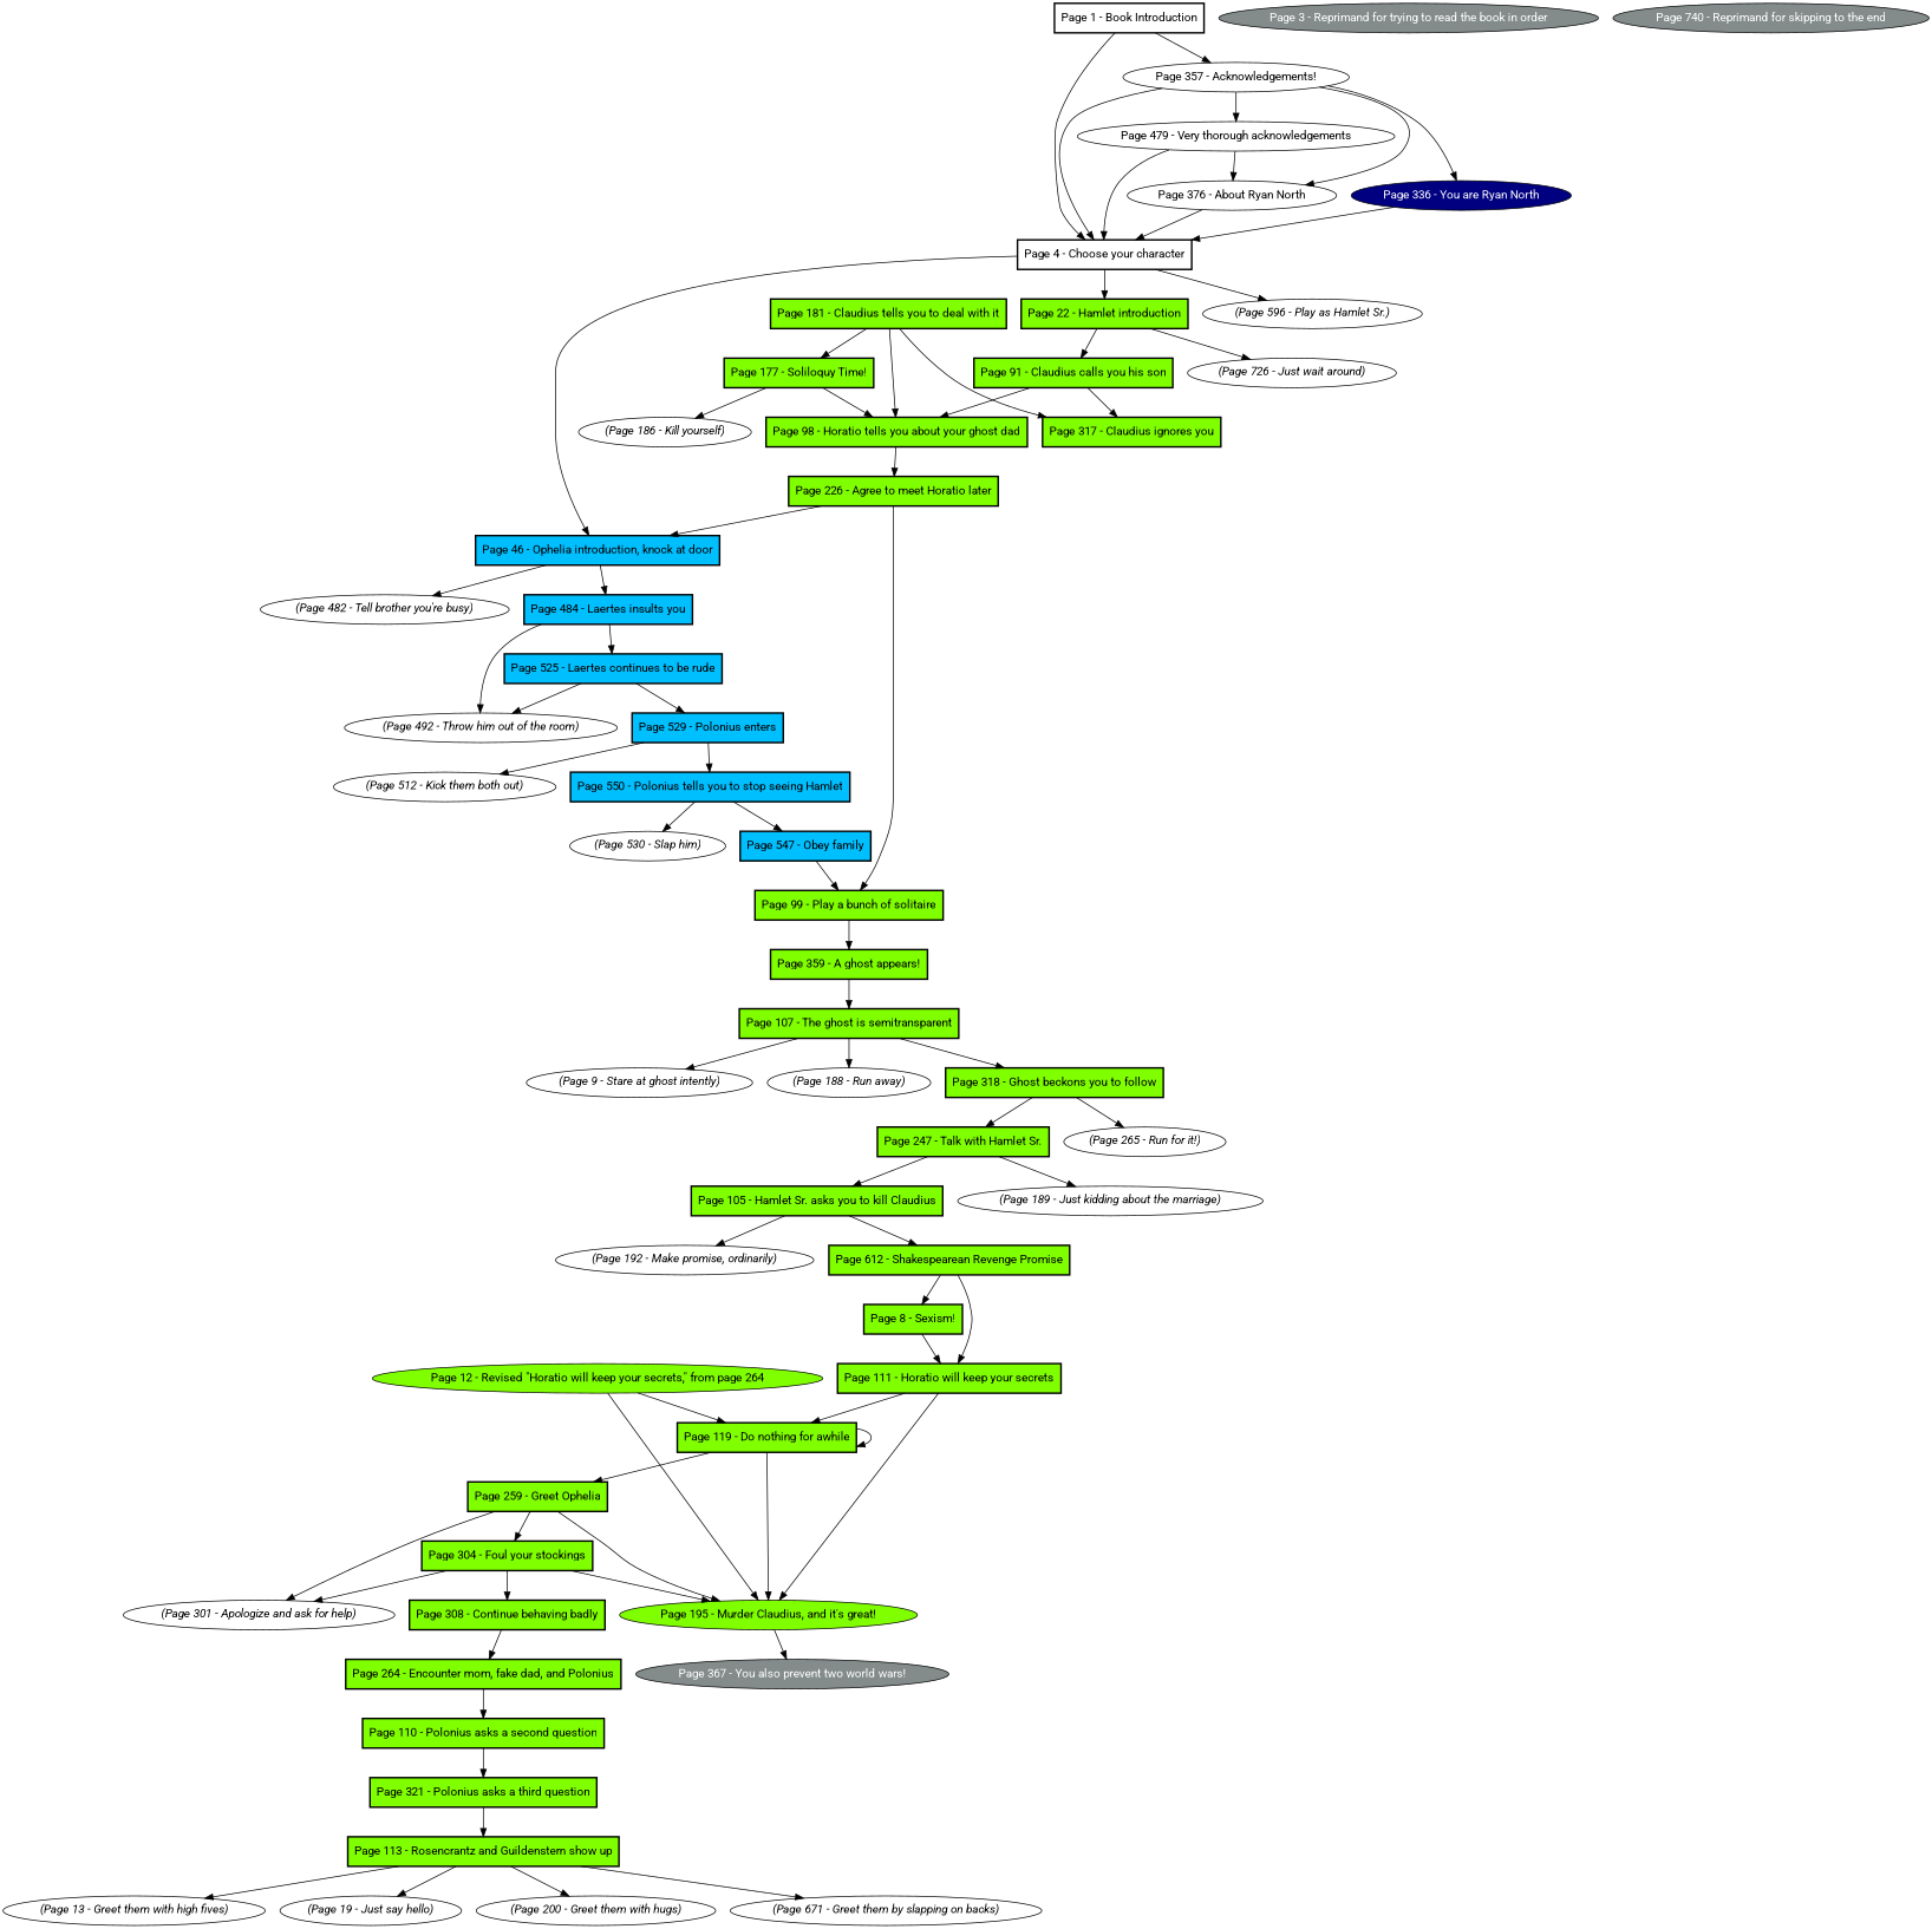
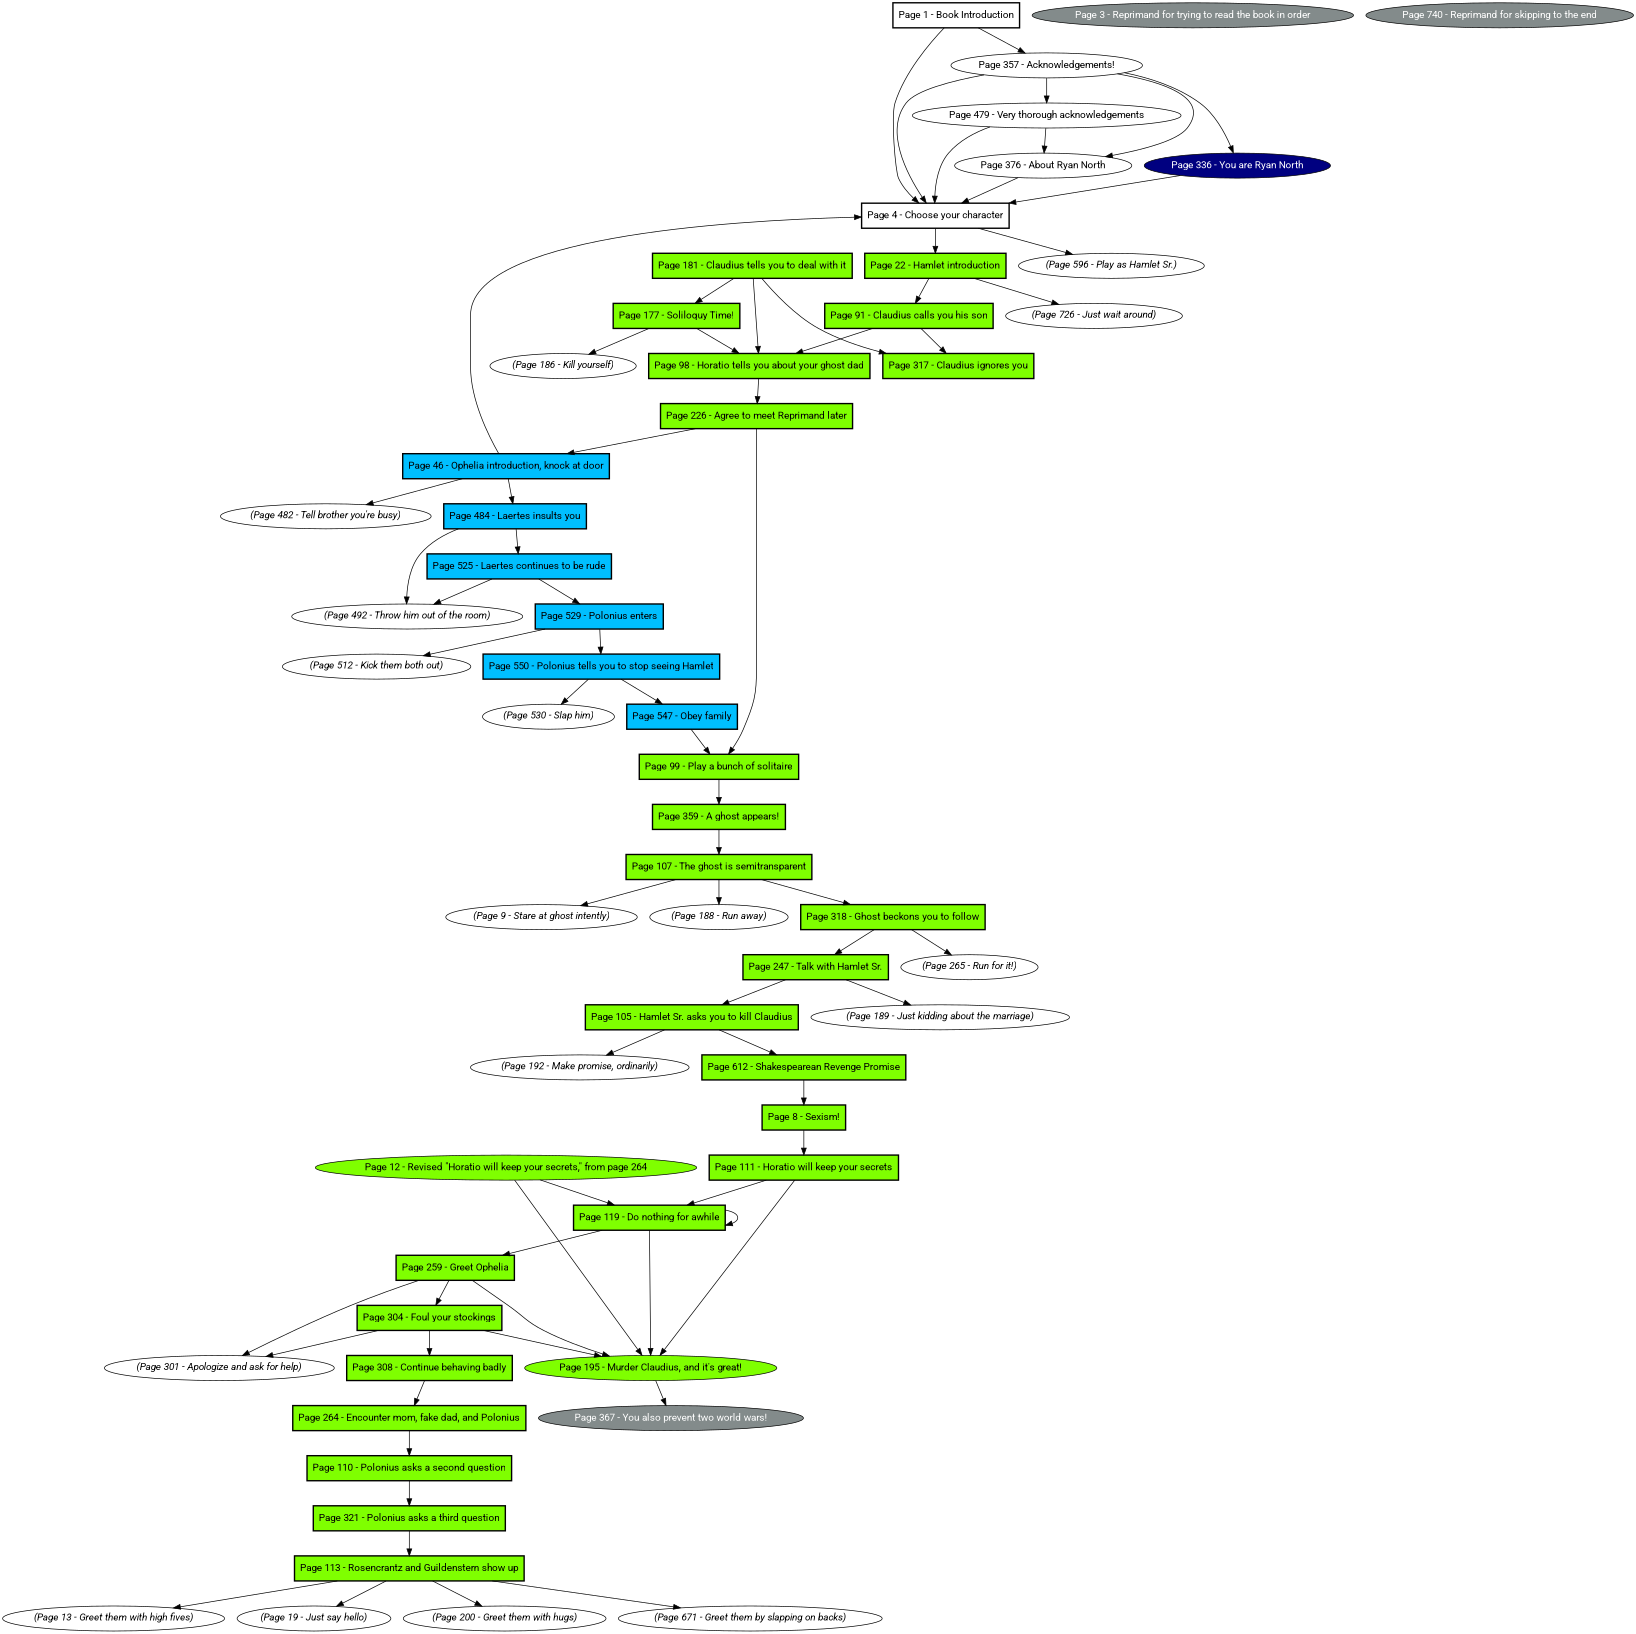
  digraph {
    fontname=Roboto
    node [fillcolor=chartreuse1 fontcolor=black fontname=Roboto shape=box style="filled,bold"]
    edge [fontname=Roboto]
    n1 [fillcolor=white label="Page 1 - Book Introduction"]
    n2 [fillcolor=white label="Page 4 - Choose your character"]
    n3 [fillcolor=white label="Page 357 - Acknowledgements!" style=filled shape=""]
    n4 [label="Page 22 - Hamlet introduction"]
    n5 [fillcolor=deepskyblue label="Page 46 - Ophelia introduction, knock at door"]
    n6 [label=<<i>(Page 596 - Play as Hamlet Sr.)</i>> fillcolor="" fontcolor="" shape="" style=""]
    n7 [fillcolor=navyblue fontcolor=white label="Page 336 - You are Ryan North" style=filled shape=""]
    n8 [fillcolor=white label="Page 376 - About Ryan North" style=filled shape=""]
    n9 [fillcolor=white label="Page 479 - Very thorough acknowledgements" style=filled shape=""]
    n10 [fillcolor=azure4 fontcolor=white label="Page 3 - Reprimand for trying to read the book in order" style=filled shape=""]
    n11 [label="Page 91 - Claudius calls you his son"]
    n12 [label=<<i>(Page 726 - Just wait around)</i>> fillcolor="" fontcolor="" shape="" style=""]
    n13 [label=<<i>(Page 482 - Tell brother you're busy)</i>> fillcolor="" fontcolor="" shape="" style=""]
    n14 [fillcolor=deepskyblue label="Page 484 - Laertes insults you"]
    n15 [label="Page 8 - Sexism!"]
    n16 [label="Page 111 - Horatio will keep your secrets"]
    n17 [label="Page 119 - Do nothing for awhile"]
    n18 [label="Page 195 - Murder Claudius, and it's great!" style=filled shape=""]
    n19 [label=<<i>(Page 9 - Stare at ghost intently)</i>> fillcolor="" fontcolor="" shape="" style=""]
    n20 [label="Page 12 - Revised \"Horatio will keep your secrets,\" from page 264" style=filled shape=""]
    n21 [label="Page 259 - Greet Ophelia"]
    n22 [fillcolor=azure4 fontcolor=white label="Page 367 - You also prevent two world wars!" style=filled shape=""]
    n23 [label=<<i>(Page 13 - Greet them with high fives)</i>> fillcolor="" fontcolor="" shape="" style=""]
    n24 [label=<<i>(Page 19 - Just say hello)</i>> fillcolor="" fontcolor="" shape="" style=""]
    n25 [label="Page 98 - Horatio tells you about your ghost dad"]
    n26 [label="Page 317 - Claudius ignores you"]
    n27 [label=<<i>(Page 492 - Throw him out of the room)</i>> fillcolor="" fontcolor="" shape="" style=""]
    n28 [fillcolor=deepskyblue label="Page 525 - Laertes continues to be rude"]
-   n29 [label="Page 226 - Agree to meet Horatio later"]
+   n29 [label="Page 226 - Agree to meet Reprimand later"]
    n30 [label="Page 99 - Play a bunch of solitaire"]
    n31 [label="Page 359 - A ghost appears!"]
    n32 [label="Page 107 - The ghost is semitransparent"]
    n33 [label="Page 105 - Hamlet Sr. asks you to kill Claudius"]
    n34 [label=<<i>(Page 192 - Make promise, ordinarily)</i>> fillcolor="" fontcolor="" shape="" style=""]
    n35 [label="Page 612 - Shakespearean Revenge Promise"]
    n36 [label=<<i>(Page 188 - Run away)</i>> fillcolor="" fontcolor="" shape="" style=""]
    n37 [label="Page 318 - Ghost beckons you to follow"]
    n38 [label="Page 247 - Talk with Hamlet Sr."]
    n39 [label=<<i>(Page 265 - Run for it!)</i>> fillcolor="" fontcolor="" shape="" style=""]
    n40 [label="Page 110 - Polonius asks a second question"]
    n41 [label="Page 321 - Polonius asks a third question"]
    n42 [label="Page 113 - Rosencrantz and Guildenstern show up"]
    n43 [label=<<i>(Page 200 - Greet them with hugs)</i>> fillcolor="" fontcolor="" shape="" style=""]
    n44 [label=<<i>(Page 671 - Greet them by slapping on backs)</i>> fillcolor="" fontcolor="" shape="" style=""]
    n45 [label=<<i>(Page 301 - Apologize and ask for help)</i>> fillcolor="" fontcolor="" shape="" style=""]
    n46 [label="Page 304 - Foul your stockings"]
    n47 [label="Page 177 - Soliloquy Time!"]
    n48 [label=<<i>(Page 186 - Kill yourself)</i>> fillcolor="" fontcolor="" shape="" style=""]
    n49 [label="Page 181 - Claudius tells you to deal with it"]
    n50 [label=<<i>(Page 189 - Just kidding about the marriage)</i>> fillcolor="" fontcolor="" shape="" style=""]
    n51 [label="Page 308 - Continue behaving badly"]
    n52 [label="Page 264 - Encounter mom, fake dad, and Polonius"]
    n53 [fillcolor=deepskyblue label="Page 529 - Polonius enters"]
    n54 [label=<<i>(Page 512 - Kick them both out)</i>> fillcolor="" fontcolor="" shape="" style=""]
    n55 [fillcolor=deepskyblue label="Page 550 - Polonius tells you to stop seeing Hamlet"]
    n56 [label=<<i>(Page 530 - Slap him)</i>> fillcolor="" fontcolor="" shape="" style=""]
    n57 [fillcolor=deepskyblue label="Page 547 - Obey family"]
    n58 [fillcolor=azure4 fontcolor=white label="Page 740 - Reprimand for skipping to the end" style=filled shape=""]
    n1 -> n2
    n1 -> n3
    n2 -> n4
-   n2 -> n5
+   n5 -> n2
    n2 -> n6
    n3 -> n2
    n3 -> n7
    n3 -> n8
    n3 -> n9
    n4 -> n11
    n4 -> n12
    n5 -> n13
    n5 -> n14
    n7 -> n2
    n8 -> n2
    n9 -> n2
    n9 -> n8
    n11 -> n25
    n11 -> n26
    n14 -> n27
    n14 -> n28
    n15 -> n16
    n16 -> n17
    n16 -> n18
    n17 -> n17
    n17 -> n18
    n17 -> n21
    n18 -> n22
    n20 -> n17
    n20 -> n18
    n21 -> n18
    n21 -> n45
    n21 -> n46
    n25 -> n29
    n28 -> n27
    n28 -> n53
    n29 -> n5
    n29 -> n30
    n30 -> n31
    n31 -> n32
    n32 -> n19
    n32 -> n36
    n32 -> n37
    n33 -> n34
    n33 -> n35
    n35 -> n15
-   n35 -> n16
    n37 -> n38
    n37 -> n39
    n38 -> n33
    n38 -> n50
    n40 -> n41
    n41 -> n42
    n42 -> n23
    n42 -> n24
    n42 -> n43
    n42 -> n44
    n46 -> n18
    n46 -> n45
    n46 -> n51
    n47 -> n25
    n47 -> n48
    n49 -> n25
    n49 -> n26
    n49 -> n47
    n51 -> n52
    n52 -> n40
    n53 -> n54
    n53 -> n55
    n55 -> n56
    n55 -> n57
    n57 -> n30
  }
